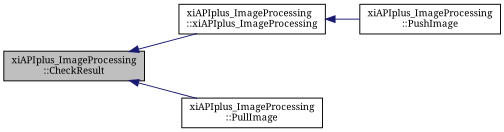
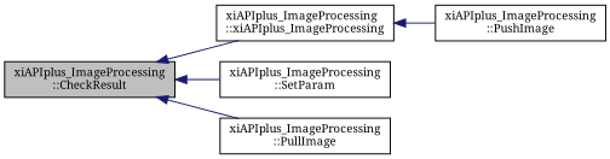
  digraph {
    fontname="Noto Serif"
    rankdir=LR
    node [color=black fillcolor=white fontname="Noto Serif" fontsize=10 shape=record style=filled]
    edge [color=midnightblue dir=back fontname="Noto Serif" fontsize=10 labelfontname=Helvetica labelfontsize=10 style=solid]
    n1 [fillcolor=grey75 fontcolor=black height=0.2 label="xiAPIplus_ImageProcessing\l::CheckResult" width=0.4]
    n2 [height=0.2 label="xiAPIplus_ImageProcessing\l::xiAPIplus_ImageProcessing" width=0.4]
+   n3 [height=0.2 label="xiAPIplus_ImageProcessing\l::SetParam" width=0.4]
    n4 [height=0.2 label="xiAPIplus_ImageProcessing\l::PullImage" width=0.4]
    n5 [height=0.2 label="xiAPIplus_ImageProcessing\l::PushImage" width=0.4]
    n1 -> n2
+   n1 -> n3
    n1 -> n4
    n2 -> n5
  }
